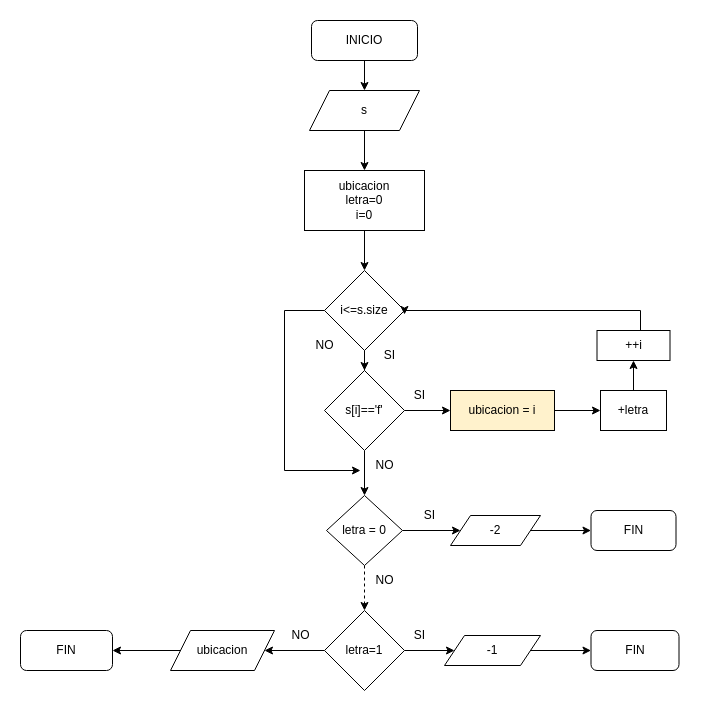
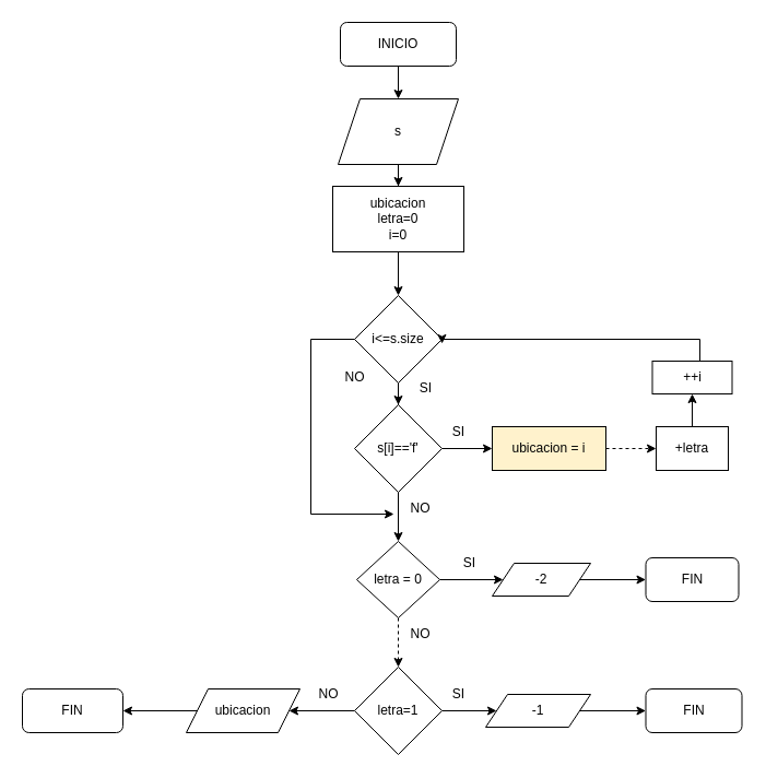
  <mxCell id="0" />
  <mxCell id="1" parent="0" />
  <mxCell id="2" value="" style="edgeStyle=orthogonalEdgeStyle;rounded=0;orthogonalLoop=1;jettySize=auto;html=1;" edge="1" parent="1" source="3" target="5"><mxGeometry relative="1" as="geometry" /></mxCell>
  <mxCell id="3" value="INICIO" style="rounded=1;whiteSpace=wrap;html=1;" vertex="1" parent="1"><mxGeometry x="311" y="20" width="106" height="40" as="geometry" /></mxCell>
  <mxCell id="4" value="" style="edgeStyle=orthogonalEdgeStyle;rounded=0;orthogonalLoop=1;jettySize=auto;html=1;" edge="1" parent="1" source="5" target="7"><mxGeometry relative="1" as="geometry" /></mxCell>
- <mxCell id="5" value="s" style="shape=parallelogram;perimeter=parallelogramPerimeter;whiteSpace=wrap;html=1;fixedSize=1;" vertex="1" parent="1"><mxGeometry x="309" y="90" width="110" height="40" as="geometry" /></mxCell>
+ <mxCell id="5" value="s" style="shape=parallelogram;perimeter=parallelogramPerimeter;whiteSpace=wrap;html=1;fixedSize=1;" vertex="1" parent="1"><mxGeometry x="309" y="90" width="110" height="60" as="geometry" /></mxCell>
  <mxCell id="6" value="" style="edgeStyle=orthogonalEdgeStyle;rounded=0;orthogonalLoop=1;jettySize=auto;html=1;" edge="1" parent="1" source="7" target="9"><mxGeometry relative="1" as="geometry" /></mxCell>
  <mxCell id="7" value="&lt;div&gt;ubicacion&lt;/div&gt;&lt;div&gt;letra=0&lt;/div&gt;&lt;div&gt;i=0&lt;/div&gt;" style="whiteSpace=wrap;html=1;" vertex="1" parent="1"><mxGeometry x="304" y="170" width="120" height="60" as="geometry" /></mxCell>
  <mxCell id="8" value="" style="edgeStyle=orthogonalEdgeStyle;rounded=0;orthogonalLoop=1;jettySize=auto;html=1;" edge="1" parent="1" source="9" target="12"><mxGeometry relative="1" as="geometry" /></mxCell>
  <mxCell id="9" value="i&amp;lt;=s.size" style="rhombus;whiteSpace=wrap;html=1;" vertex="1" parent="1"><mxGeometry x="324" y="270" width="80" height="80" as="geometry" /></mxCell>
  <mxCell id="10" value="" style="edgeStyle=orthogonalEdgeStyle;rounded=0;orthogonalLoop=1;jettySize=auto;html=1;" edge="1" parent="1" source="12" target="14"><mxGeometry relative="1" as="geometry" /></mxCell>
  <mxCell id="11" value="" style="edgeStyle=orthogonalEdgeStyle;rounded=0;orthogonalLoop=1;jettySize=auto;html=1;" edge="1" parent="1" source="12" target="21"><mxGeometry relative="1" as="geometry" /></mxCell>
  <mxCell id="12" value="s[i]=='f'" style="rhombus;whiteSpace=wrap;html=1;" vertex="1" parent="1"><mxGeometry x="324" y="370" width="80" height="80" as="geometry" /></mxCell>
- <mxCell id="13" value="" style="edgeStyle=orthogonalEdgeStyle;rounded=0;orthogonalLoop=1;jettySize=auto;html=1;" edge="1" parent="1" source="14" target="16"><mxGeometry relative="1" as="geometry" /></mxCell>
+ <mxCell id="13" value="" style="edgeStyle=orthogonalEdgeStyle;rounded=0;orthogonalLoop=1;jettySize=auto;html=1;dashed=1;" edge="1" parent="1" source="14" target="16"><mxGeometry relative="1" as="geometry" /></mxCell>
  <mxCell id="14" value="ubicacion = i" style="whiteSpace=wrap;html=1;fillColor=#fff2cc;" vertex="1" parent="1"><mxGeometry x="450" y="390" width="104" height="40" as="geometry" /></mxCell>
  <mxCell id="15" value="" style="edgeStyle=orthogonalEdgeStyle;rounded=0;orthogonalLoop=1;jettySize=auto;html=1;" edge="1" parent="1" source="16" target="18"><mxGeometry relative="1" as="geometry" /></mxCell>
  <mxCell id="16" value="+letra" style="whiteSpace=wrap;html=1;" vertex="1" parent="1"><mxGeometry x="600" y="390" width="66" height="40" as="geometry" /></mxCell>
  <mxCell id="17" value="" style="edgeStyle=orthogonalEdgeStyle;rounded=0;orthogonalLoop=1;jettySize=auto;html=1;entryX=0.913;entryY=0.425;entryDx=0;entryDy=0;entryPerimeter=0;" edge="1" parent="1"><mxGeometry relative="1" as="geometry"><mxPoint x="640" y="340" as="sourcePoint" /><mxPoint x="404.04" y="314" as="targetPoint" /><Array as="points"><mxPoint x="640" y="310" /><mxPoint x="404" y="310" /></Array></mxGeometry></mxCell>
  <mxCell id="18" value="++i" style="whiteSpace=wrap;html=1;" vertex="1" parent="1"><mxGeometry x="596.5" y="330" width="73" height="30" as="geometry" /></mxCell>
  <mxCell id="19" value="" style="edgeStyle=orthogonalEdgeStyle;rounded=0;orthogonalLoop=1;jettySize=auto;html=1;" edge="1" parent="1" source="21" target="23"><mxGeometry relative="1" as="geometry" /></mxCell>
  <mxCell id="20" value="" style="edgeStyle=orthogonalEdgeStyle;rounded=0;orthogonalLoop=1;jettySize=auto;html=1;dashed=1;" edge="1" parent="1" source="21" target="27"><mxGeometry relative="1" as="geometry" /></mxCell>
  <mxCell id="21" value="letra = 0" style="rhombus;whiteSpace=wrap;html=1;" vertex="1" parent="1"><mxGeometry x="326" y="495" width="76" height="70" as="geometry" /></mxCell>
  <mxCell id="22" value="" style="edgeStyle=orthogonalEdgeStyle;rounded=0;orthogonalLoop=1;jettySize=auto;html=1;" edge="1" parent="1" source="23" target="24"><mxGeometry relative="1" as="geometry" /></mxCell>
  <mxCell id="23" value="-2" style="shape=parallelogram;perimeter=parallelogramPerimeter;whiteSpace=wrap;html=1;fixedSize=1;" vertex="1" parent="1"><mxGeometry x="450" y="515" width="90" height="30" as="geometry" /></mxCell>
  <mxCell id="24" value="FIN" style="rounded=1;whiteSpace=wrap;html=1;" vertex="1" parent="1"><mxGeometry x="590.5" y="510" width="85" height="40" as="geometry" /></mxCell>
  <mxCell id="25" value="" style="edgeStyle=orthogonalEdgeStyle;rounded=0;orthogonalLoop=1;jettySize=auto;html=1;" edge="1" parent="1" source="27" target="29"><mxGeometry relative="1" as="geometry" /></mxCell>
  <mxCell id="26" value="" style="edgeStyle=orthogonalEdgeStyle;rounded=0;orthogonalLoop=1;jettySize=auto;html=1;" edge="1" parent="1" source="27" target="32"><mxGeometry relative="1" as="geometry" /></mxCell>
  <mxCell id="27" value="letra=1" style="rhombus;whiteSpace=wrap;html=1;" vertex="1" parent="1"><mxGeometry x="324" y="610" width="80" height="80" as="geometry" /></mxCell>
  <mxCell id="28" value="" style="edgeStyle=orthogonalEdgeStyle;rounded=0;orthogonalLoop=1;jettySize=auto;html=1;" edge="1" parent="1" source="29" target="30"><mxGeometry relative="1" as="geometry" /></mxCell>
  <mxCell id="29" value="-1" style="shape=parallelogram;perimeter=parallelogramPerimeter;whiteSpace=wrap;html=1;fixedSize=1;" vertex="1" parent="1"><mxGeometry x="444" y="635" width="96" height="30" as="geometry" /></mxCell>
  <mxCell id="30" value="FIN" style="rounded=1;whiteSpace=wrap;html=1;" vertex="1" parent="1"><mxGeometry x="590.5" y="630" width="88" height="40" as="geometry" /></mxCell>
  <mxCell id="31" value="" style="edgeStyle=orthogonalEdgeStyle;rounded=0;orthogonalLoop=1;jettySize=auto;html=1;" edge="1" parent="1" source="32" target="33"><mxGeometry relative="1" as="geometry" /></mxCell>
  <mxCell id="32" value="ubicacion" style="shape=parallelogram;perimeter=parallelogramPerimeter;whiteSpace=wrap;html=1;fixedSize=1;" vertex="1" parent="1"><mxGeometry x="170" y="630" width="104" height="40" as="geometry" /></mxCell>
  <mxCell id="33" value="FIN" style="rounded=1;whiteSpace=wrap;html=1;" vertex="1" parent="1"><mxGeometry x="20" y="630" width="92" height="40" as="geometry" /></mxCell>
  <mxCell id="34" value="NO" style="text;html=1;align=center;verticalAlign=middle;resizable=0;points=[];autosize=1;strokeColor=none;fillColor=none;" vertex="1" parent="1"><mxGeometry x="304" y="330" width="40" height="30" as="geometry" /></mxCell>
  <mxCell id="35" value="NO" style="text;html=1;align=center;verticalAlign=middle;resizable=0;points=[];autosize=1;strokeColor=none;fillColor=none;" vertex="1" parent="1"><mxGeometry x="364" y="450" width="40" height="30" as="geometry" /></mxCell>
  <mxCell id="36" style="edgeStyle=orthogonalEdgeStyle;rounded=0;orthogonalLoop=1;jettySize=auto;html=1;exitX=0;exitY=0.5;exitDx=0;exitDy=0;" edge="1" parent="1"><mxGeometry relative="1" as="geometry"><mxPoint x="360" y="470" as="targetPoint" /><Array as="points"><mxPoint x="284" y="310" /><mxPoint x="284" y="470" /></Array><mxPoint x="324" y="310" as="sourcePoint" /></mxGeometry></mxCell>
  <mxCell id="37" value="NO" style="text;html=1;align=center;verticalAlign=middle;resizable=0;points=[];autosize=1;strokeColor=none;fillColor=none;" vertex="1" parent="1"><mxGeometry x="364" y="565" width="40" height="30" as="geometry" /></mxCell>
  <mxCell id="38" value="NO" style="text;html=1;align=center;verticalAlign=middle;resizable=0;points=[];autosize=1;strokeColor=none;fillColor=none;" vertex="1" parent="1"><mxGeometry x="280" y="620" width="40" height="30" as="geometry" /></mxCell>
  <mxCell id="39" value="SI" style="text;html=1;align=center;verticalAlign=middle;resizable=0;points=[];autosize=1;strokeColor=none;fillColor=none;" vertex="1" parent="1"><mxGeometry x="404" y="620" width="30" height="30" as="geometry" /></mxCell>
  <mxCell id="40" value="SI" style="text;html=1;align=center;verticalAlign=middle;resizable=0;points=[];autosize=1;strokeColor=none;fillColor=none;" vertex="1" parent="1"><mxGeometry x="414" y="500" width="30" height="30" as="geometry" /></mxCell>
  <mxCell id="41" value="SI" style="text;html=1;align=center;verticalAlign=middle;resizable=0;points=[];autosize=1;strokeColor=none;fillColor=none;" vertex="1" parent="1"><mxGeometry x="404" y="380" width="30" height="30" as="geometry" /></mxCell>
  <mxCell id="42" value="SI" style="text;html=1;align=center;verticalAlign=middle;resizable=0;points=[];autosize=1;strokeColor=none;fillColor=none;" vertex="1" parent="1"><mxGeometry x="374" y="340" width="30" height="30" as="geometry" /></mxCell>
